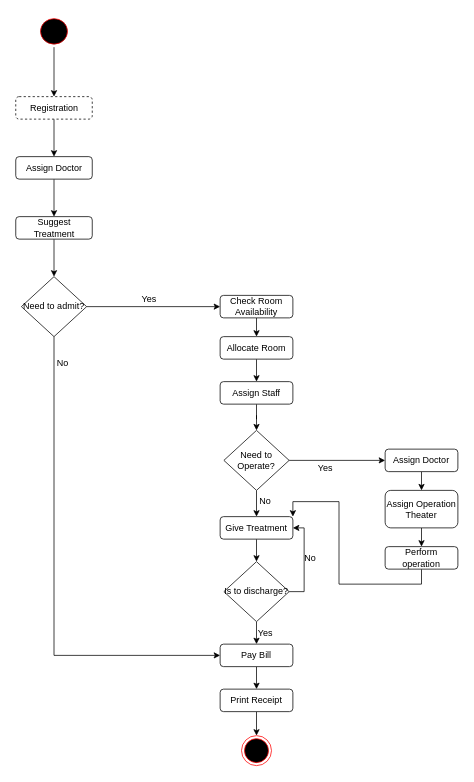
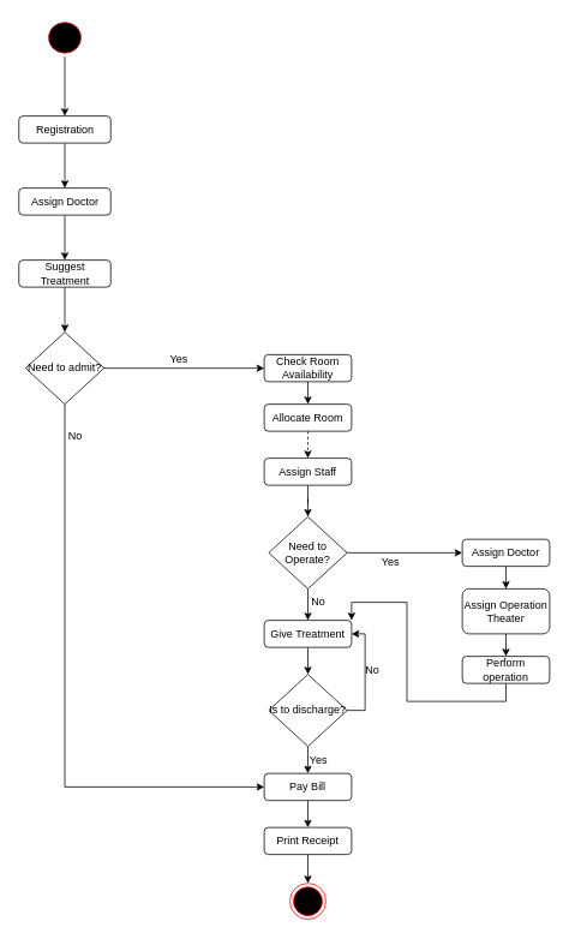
  <mxCell id="0" />
  <mxCell id="1" parent="0" />
  <mxCell id="2" style="edgeStyle=orthogonalEdgeStyle;rounded=0;orthogonalLoop=1;jettySize=auto;html=1;exitX=0.5;exitY=1;exitDx=0;exitDy=0;entryX=0.5;entryY=0;entryDx=0;entryDy=0;" parent="1" source="3" target="5" edge="1"><mxGeometry relative="1" as="geometry" /></mxCell>
  <mxCell id="3" value="" style="ellipse;html=1;shape=startState;fillColor=#000000;strokeColor=#ff0000;" parent="1" vertex="1"><mxGeometry x="49.5" y="20" width="44" height="42" as="geometry" /></mxCell>
  <mxCell id="4" style="edgeStyle=orthogonalEdgeStyle;rounded=0;orthogonalLoop=1;jettySize=auto;html=1;exitX=0.5;exitY=1;exitDx=0;exitDy=0;entryX=0.5;entryY=0;entryDx=0;entryDy=0;" parent="1" source="5" target="7" edge="1"><mxGeometry relative="1" as="geometry" /></mxCell>
- <mxCell id="5" value="Registration" style="rounded=1;whiteSpace=wrap;html=1;dashed=1;" parent="1" vertex="1"><mxGeometry x="20.5" y="128" width="102" height="30" as="geometry" /></mxCell>
+ <mxCell id="5" value="Registration" style="rounded=1;whiteSpace=wrap;html=1;" parent="1" vertex="1"><mxGeometry x="20.5" y="128" width="102" height="30" as="geometry" /></mxCell>
  <mxCell id="6" style="edgeStyle=orthogonalEdgeStyle;rounded=0;orthogonalLoop=1;jettySize=auto;html=1;exitX=0.5;exitY=1;exitDx=0;exitDy=0;entryX=0.5;entryY=0;entryDx=0;entryDy=0;" parent="1" source="7" target="9" edge="1"><mxGeometry relative="1" as="geometry" /></mxCell>
  <mxCell id="7" value="Assign Doctor" style="rounded=1;whiteSpace=wrap;html=1;" parent="1" vertex="1"><mxGeometry x="20.5" y="208" width="102" height="30" as="geometry" /></mxCell>
  <mxCell id="8" style="edgeStyle=orthogonalEdgeStyle;rounded=0;orthogonalLoop=1;jettySize=auto;html=1;exitX=0.5;exitY=1;exitDx=0;exitDy=0;entryX=0.5;entryY=0;entryDx=0;entryDy=0;" parent="1" source="9" target="12" edge="1"><mxGeometry relative="1" as="geometry" /></mxCell>
  <mxCell id="9" value="Suggest Treatment" style="rounded=1;whiteSpace=wrap;html=1;" parent="1" vertex="1"><mxGeometry x="20.5" y="288" width="102" height="30" as="geometry" /></mxCell>
  <mxCell id="10" style="edgeStyle=orthogonalEdgeStyle;rounded=0;orthogonalLoop=1;jettySize=auto;html=1;exitX=1;exitY=0.5;exitDx=0;exitDy=0;entryX=0;entryY=0.5;entryDx=0;entryDy=0;" parent="1" source="12" target="16" edge="1"><mxGeometry relative="1" as="geometry"><mxPoint x="193" y="408" as="targetPoint" /></mxGeometry></mxCell>
  <mxCell id="11" style="edgeStyle=orthogonalEdgeStyle;rounded=0;orthogonalLoop=1;jettySize=auto;html=1;exitX=0.5;exitY=1;exitDx=0;exitDy=0;entryX=0;entryY=0.5;entryDx=0;entryDy=0;" parent="1" source="12" target="38" edge="1"><mxGeometry relative="1" as="geometry"><mxPoint x="283" y="878" as="targetPoint" /></mxGeometry></mxCell>
  <mxCell id="12" value="Need to admit?" style="rhombus;whiteSpace=wrap;html=1;" parent="1" vertex="1"><mxGeometry x="28" y="368" width="87" height="80" as="geometry" /></mxCell>
  <mxCell id="13" value="Yes" style="text;html=1;align=center;verticalAlign=middle;resizable=0;points=[];autosize=1;strokeColor=none;fillColor=none;" parent="1" vertex="1"><mxGeometry x="178" y="383" width="40" height="30" as="geometry" /></mxCell>
  <mxCell id="14" value="No" style="text;html=1;align=center;verticalAlign=middle;resizable=0;points=[];autosize=1;strokeColor=none;fillColor=none;" parent="1" vertex="1"><mxGeometry x="63" y="468" width="40" height="30" as="geometry" /></mxCell>
  <mxCell id="15" style="edgeStyle=orthogonalEdgeStyle;rounded=0;orthogonalLoop=1;jettySize=auto;html=1;exitX=0.5;exitY=1;exitDx=0;exitDy=0;entryX=0.5;entryY=0;entryDx=0;entryDy=0;" parent="1" source="16" target="18" edge="1"><mxGeometry relative="1" as="geometry" /></mxCell>
  <mxCell id="16" value="Check Room Availability" style="rounded=1;whiteSpace=wrap;html=1;" parent="1" vertex="1"><mxGeometry x="293" y="393" width="97" height="30" as="geometry" /></mxCell>
- <mxCell id="17" style="edgeStyle=orthogonalEdgeStyle;rounded=0;orthogonalLoop=1;jettySize=auto;html=1;exitX=0.5;exitY=1;exitDx=0;exitDy=0;entryX=0.5;entryY=0;entryDx=0;entryDy=0;" parent="1" source="18" target="20" edge="1"><mxGeometry relative="1" as="geometry" /></mxCell>
+ <mxCell id="17" style="edgeStyle=orthogonalEdgeStyle;rounded=0;orthogonalLoop=1;jettySize=auto;html=1;exitX=0.5;exitY=1;exitDx=0;exitDy=0;entryX=0.5;entryY=0;entryDx=0;entryDy=0;dashed=1;" parent="1" source="18" target="20" edge="1"><mxGeometry relative="1" as="geometry" /></mxCell>
  <mxCell id="18" value="Allocate Room" style="rounded=1;whiteSpace=wrap;html=1;" parent="1" vertex="1"><mxGeometry x="293" y="448" width="97" height="30" as="geometry" /></mxCell>
  <mxCell id="19" value="" style="edgeStyle=orthogonalEdgeStyle;rounded=0;orthogonalLoop=1;jettySize=auto;html=1;entryX=0.5;entryY=0;entryDx=0;entryDy=0;" parent="1" source="20" target="23" edge="1"><mxGeometry relative="1" as="geometry"><mxPoint x="338" y="633" as="targetPoint" /></mxGeometry></mxCell>
  <mxCell id="20" value="Assign Staff" style="rounded=1;whiteSpace=wrap;html=1;" parent="1" vertex="1"><mxGeometry x="293" y="508" width="97" height="30" as="geometry" /></mxCell>
  <mxCell id="21" style="edgeStyle=orthogonalEdgeStyle;rounded=0;orthogonalLoop=1;jettySize=auto;html=1;exitX=1;exitY=0.5;exitDx=0;exitDy=0;entryX=0;entryY=0.5;entryDx=0;entryDy=0;" parent="1" source="23" target="27" edge="1"><mxGeometry relative="1" as="geometry"><mxPoint x="503" y="668.333" as="targetPoint" /></mxGeometry></mxCell>
  <mxCell id="22" style="edgeStyle=orthogonalEdgeStyle;rounded=0;orthogonalLoop=1;jettySize=auto;html=1;exitX=0.5;exitY=1;exitDx=0;exitDy=0;entryX=0.5;entryY=0;entryDx=0;entryDy=0;" parent="1" source="23" target="33" edge="1"><mxGeometry relative="1" as="geometry"><mxPoint x="338" y="778" as="targetPoint" /></mxGeometry></mxCell>
  <mxCell id="23" value="Need to Operate?" style="rhombus;whiteSpace=wrap;html=1;" parent="1" vertex="1"><mxGeometry x="298" y="573" width="87" height="80" as="geometry" /></mxCell>
  <mxCell id="24" value="Yes" style="text;html=1;align=center;verticalAlign=middle;resizable=0;points=[];autosize=1;strokeColor=none;fillColor=none;" parent="1" vertex="1"><mxGeometry x="413" y="608" width="40" height="30" as="geometry" /></mxCell>
  <mxCell id="25" value="No" style="text;html=1;align=center;verticalAlign=middle;resizable=0;points=[];autosize=1;strokeColor=none;fillColor=none;" parent="1" vertex="1"><mxGeometry x="333" y="653" width="40" height="30" as="geometry" /></mxCell>
  <mxCell id="26" style="edgeStyle=orthogonalEdgeStyle;rounded=0;orthogonalLoop=1;jettySize=auto;html=1;exitX=0.5;exitY=1;exitDx=0;exitDy=0;entryX=0.5;entryY=0;entryDx=0;entryDy=0;" parent="1" source="27" target="29" edge="1"><mxGeometry relative="1" as="geometry" /></mxCell>
  <mxCell id="27" value="Assign Doctor" style="rounded=1;whiteSpace=wrap;html=1;" parent="1" vertex="1"><mxGeometry x="513" y="598" width="97" height="30" as="geometry" /></mxCell>
  <mxCell id="28" style="edgeStyle=orthogonalEdgeStyle;rounded=0;orthogonalLoop=1;jettySize=auto;html=1;exitX=0.5;exitY=1;exitDx=0;exitDy=0;entryX=0.5;entryY=0;entryDx=0;entryDy=0;" parent="1" source="29" target="31" edge="1"><mxGeometry relative="1" as="geometry" /></mxCell>
  <mxCell id="29" value="Assign Operation Theater" style="rounded=1;whiteSpace=wrap;html=1;" parent="1" vertex="1"><mxGeometry x="513" y="653" width="97" height="50" as="geometry" /></mxCell>
  <mxCell id="30" style="edgeStyle=orthogonalEdgeStyle;rounded=0;orthogonalLoop=1;jettySize=auto;html=1;exitX=0.5;exitY=1;exitDx=0;exitDy=0;entryX=1;entryY=0;entryDx=0;entryDy=0;" parent="1" source="31" target="33" edge="1"><mxGeometry relative="1" as="geometry" /></mxCell>
  <mxCell id="31" value="Perform operation" style="rounded=1;whiteSpace=wrap;html=1;" parent="1" vertex="1"><mxGeometry x="513" y="728" width="97" height="30" as="geometry" /></mxCell>
  <mxCell id="32" style="edgeStyle=orthogonalEdgeStyle;rounded=0;orthogonalLoop=1;jettySize=auto;html=1;exitX=0.5;exitY=1;exitDx=0;exitDy=0;entryX=0.5;entryY=0;entryDx=0;entryDy=0;" parent="1" source="33" target="36" edge="1"><mxGeometry relative="1" as="geometry" /></mxCell>
  <mxCell id="33" value="Give Treatment" style="rounded=1;whiteSpace=wrap;html=1;" parent="1" vertex="1"><mxGeometry x="293" y="688" width="97" height="30" as="geometry" /></mxCell>
  <mxCell id="34" style="edgeStyle=orthogonalEdgeStyle;rounded=0;orthogonalLoop=1;jettySize=auto;html=1;exitX=0.5;exitY=1;exitDx=0;exitDy=0;entryX=0.5;entryY=0;entryDx=0;entryDy=0;" parent="1" source="36" target="38" edge="1"><mxGeometry relative="1" as="geometry" /></mxCell>
  <mxCell id="35" style="edgeStyle=orthogonalEdgeStyle;rounded=0;orthogonalLoop=1;jettySize=auto;html=1;exitX=1;exitY=0.5;exitDx=0;exitDy=0;entryX=1;entryY=0.5;entryDx=0;entryDy=0;" parent="1" source="36" target="33" edge="1"><mxGeometry relative="1" as="geometry" /></mxCell>
  <mxCell id="36" value="Is to discharge?" style="rhombus;whiteSpace=wrap;html=1;" parent="1" vertex="1"><mxGeometry x="298" y="748" width="87" height="80" as="geometry" /></mxCell>
  <mxCell id="37" style="edgeStyle=orthogonalEdgeStyle;rounded=0;orthogonalLoop=1;jettySize=auto;html=1;exitX=0.5;exitY=1;exitDx=0;exitDy=0;entryX=0.5;entryY=0;entryDx=0;entryDy=0;" parent="1" source="38" target="40" edge="1"><mxGeometry relative="1" as="geometry" /></mxCell>
  <mxCell id="38" value="Pay Bill" style="rounded=1;whiteSpace=wrap;html=1;" parent="1" vertex="1"><mxGeometry x="293" y="858" width="97" height="30" as="geometry" /></mxCell>
  <mxCell id="39" style="edgeStyle=orthogonalEdgeStyle;rounded=0;orthogonalLoop=1;jettySize=auto;html=1;exitX=0.5;exitY=1;exitDx=0;exitDy=0;entryX=0.5;entryY=0;entryDx=0;entryDy=0;" parent="1" source="40" target="43" edge="1"><mxGeometry relative="1" as="geometry"><mxPoint x="339.5" y="980" as="targetPoint" /></mxGeometry></mxCell>
  <mxCell id="40" value="Print Receipt" style="rounded=1;whiteSpace=wrap;html=1;" parent="1" vertex="1"><mxGeometry x="293" y="918" width="97" height="30" as="geometry" /></mxCell>
  <mxCell id="41" value="Yes" style="text;html=1;align=center;verticalAlign=middle;resizable=0;points=[];autosize=1;strokeColor=none;fillColor=none;" parent="1" vertex="1"><mxGeometry x="333" y="828" width="40" height="30" as="geometry" /></mxCell>
  <mxCell id="42" value="No" style="text;html=1;align=center;verticalAlign=middle;resizable=0;points=[];autosize=1;strokeColor=none;fillColor=none;" parent="1" vertex="1"><mxGeometry x="393" y="728" width="40" height="30" as="geometry" /></mxCell>
  <mxCell id="43" value="" style="ellipse;html=1;shape=endState;fillColor=#000000;strokeColor=#ff0000;" parent="1" vertex="1"><mxGeometry x="321.5" y="980" width="40" height="40" as="geometry" /></mxCell>
